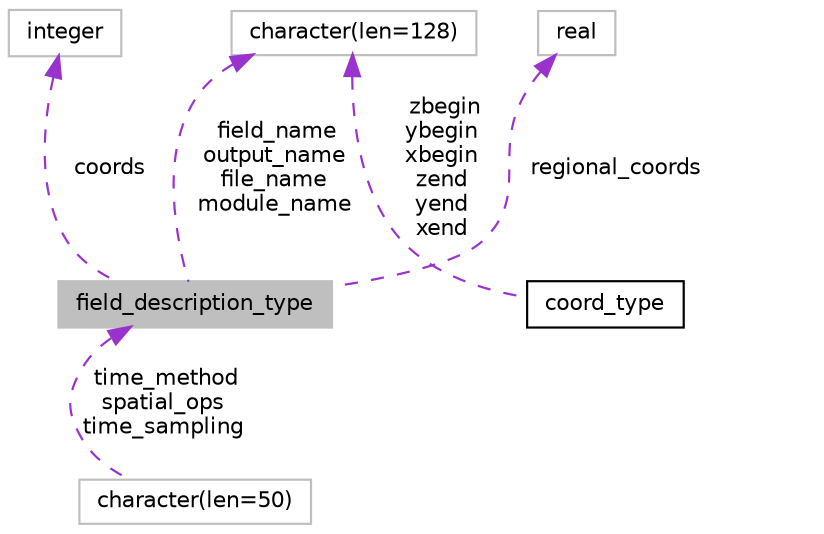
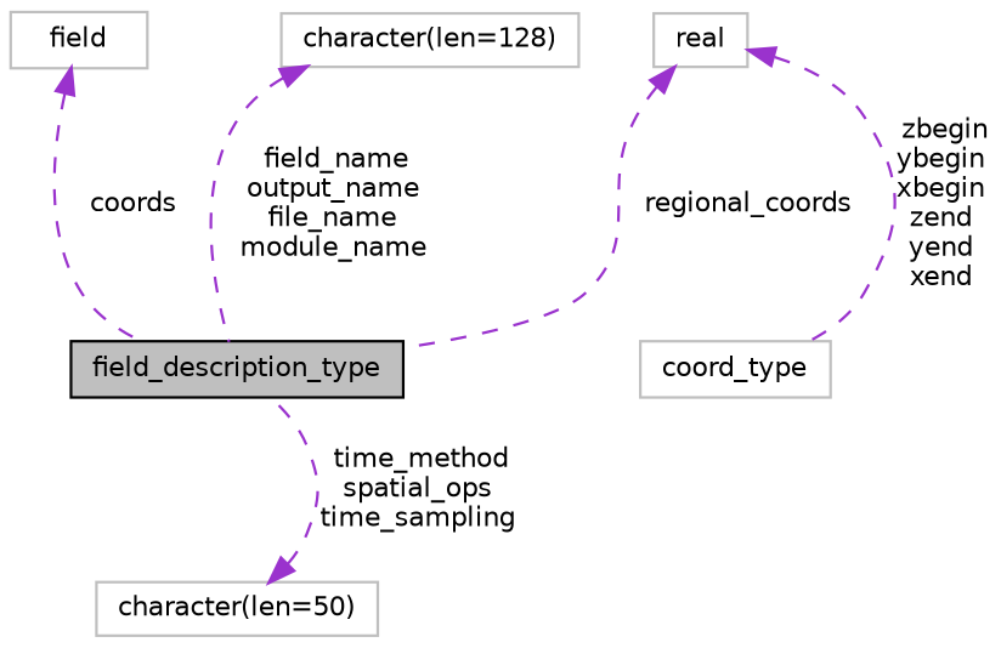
  digraph {
    node [color=grey75 fillcolor=white fontname=Helvetica fontsize=10 shape=record style=filled]
    edge [color=darkorchid3 dir=back fontname=Helvetica fontsize=10 labelfontname=Helvetica labelfontsize=10 style=dashed]
-   n1 [fillcolor=grey75 fontcolor=black height=0.2 label=field_description_type width=0.4]
-   n2 [color=black height=0.2 label=coord_type width=0.4]
+   n1 [color=black fillcolor=grey75 fontcolor=black height=0.2 label=field_description_type width=0.4]
+   n2 [height=0.2 label=coord_type width=0.4]
    n3 [height=0.2 label=real width=0.4]
    n4 [height=0.2 label="character(len=50)" width=0.4]
    n5 [height=0.2 label="character(len=128)" width=0.4]
-   n6 [height=0.2 label=integer width=0.4]
+   n6 [height=0.2 label=field width=0.4]
    n3 -> n1 [label=" regional_coords"]
-   n5 -> n2 [label=" zbegin\nybegin\nxbegin\nzend\nyend\nxend"]
-   n1 -> n4 [label=" time_method\nspatial_ops\ntime_sampling"]
+   n3 -> n2 [label=" zbegin\nybegin\nxbegin\nzend\nyend\nxend"]
+   n4 -> n1 [label=" time_method\nspatial_ops\ntime_sampling"]
    n5 -> n1 [label=" field_name\noutput_name\nfile_name\nmodule_name"]
    n6 -> n1 [label=" coords"]
  }
